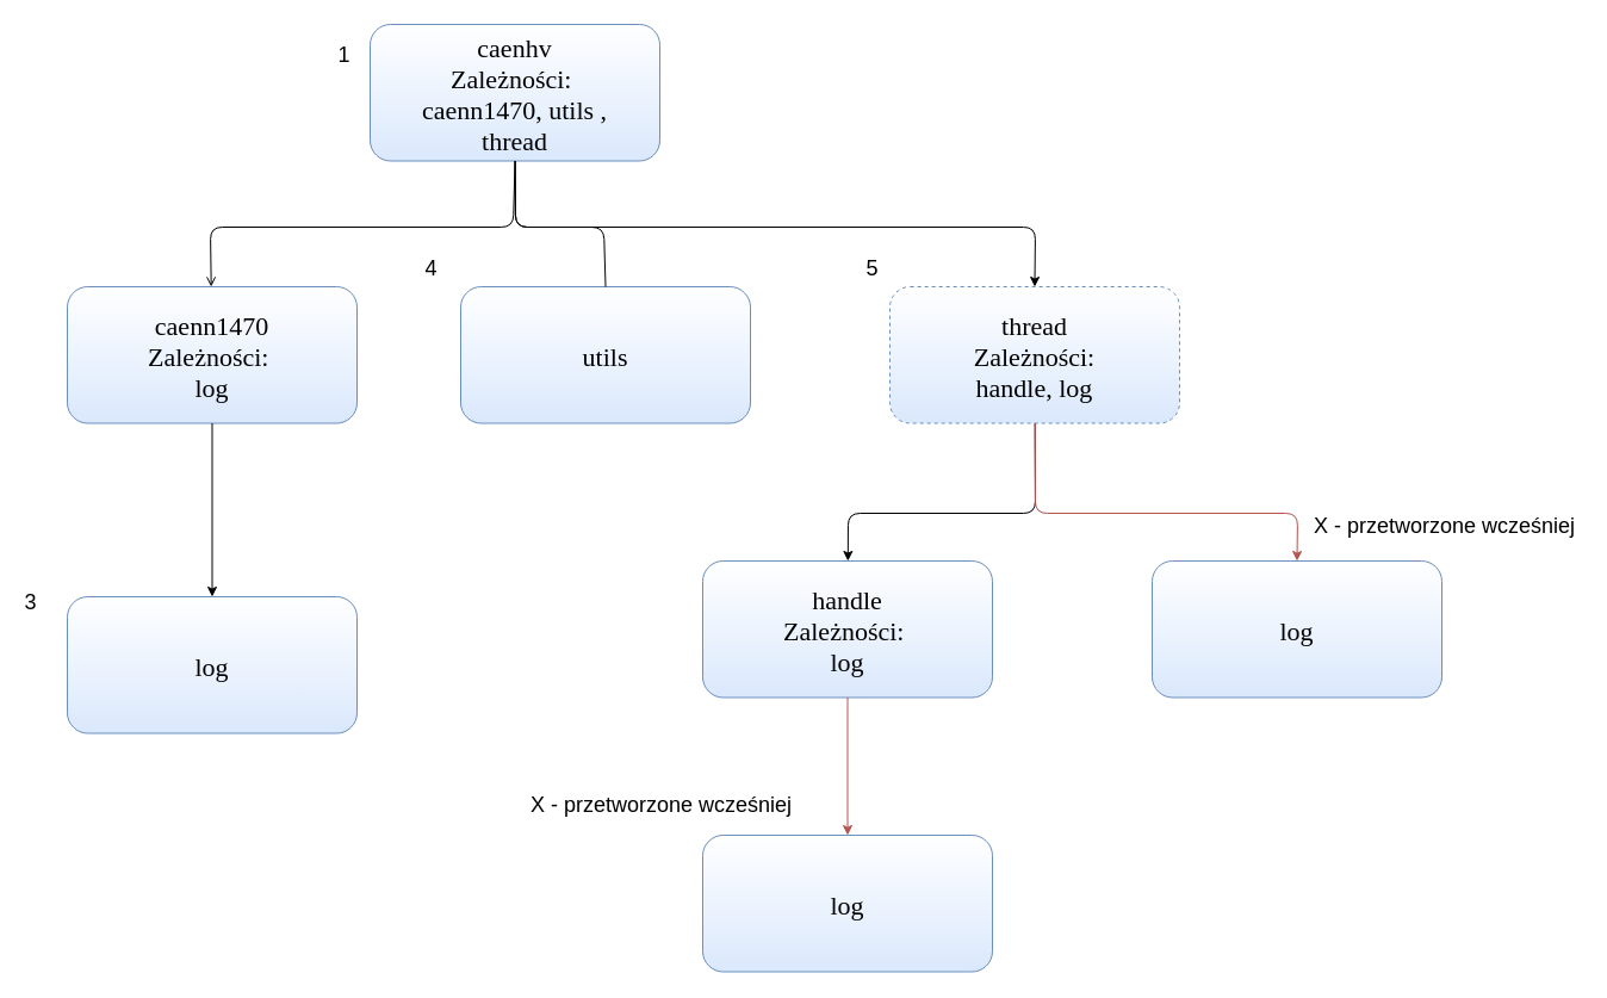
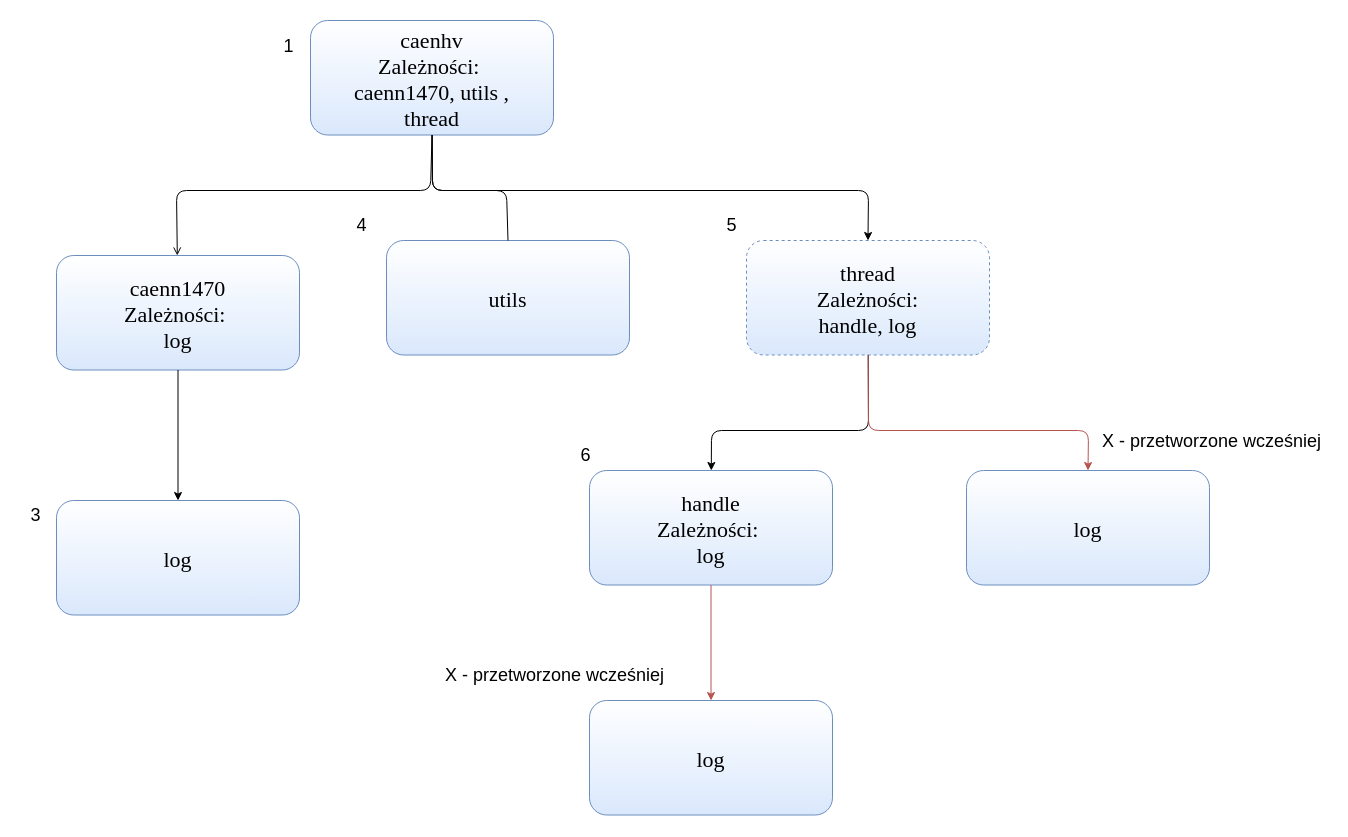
  <mxCell id="0" />
  <mxCell id="1" parent="0" />
  <mxCell id="2" value="caenhv&#10;Zależności: &#10;caenn1470, utils , &#10;thread" style="rounded=1;fillColor=#dae8fc;strokeColor=#6c8ebf;fontStyle=0;fontFamily=Tahoma;fontSize=22;glass=0;gradientColor=#ffffff;gradientDirection=north;" parent="1" vertex="1"><mxGeometry x="310" y="20" width="243" height="114.5" as="geometry" /></mxCell>
- <mxCell id="3" value="caenn1470&#10;Zależności: &#10;log" style="rounded=1;fillColor=#dae8fc;strokeColor=#6c8ebf;fontStyle=0;fontFamily=Tahoma;fontSize=22;gradientColor=#ffffff;gradientDirection=north;" parent="1" vertex="1"><mxGeometry x="56" y="240" width="243" height="114.5" as="geometry" /></mxCell>
+ <mxCell id="3" value="caenn1470&#10;Zależności: &#10;log" style="rounded=1;fillColor=#dae8fc;strokeColor=#6c8ebf;fontStyle=0;fontFamily=Tahoma;fontSize=22;gradientColor=#ffffff;gradientDirection=north;" parent="1" vertex="1"><mxGeometry x="56" y="255" width="243" height="114.5" as="geometry" /></mxCell>
  <mxCell id="4" value="log" style="rounded=1;fillColor=#dae8fc;strokeColor=#6c8ebf;fontStyle=0;fontFamily=Tahoma;fontSize=22;gradientColor=#ffffff;gradientDirection=north;" parent="1" vertex="1"><mxGeometry x="56" y="500" width="243" height="114.5" as="geometry" /></mxCell>
  <mxCell id="5" value="utils" style="rounded=1;fillColor=#dae8fc;strokeColor=#6c8ebf;fontStyle=0;fontFamily=Tahoma;fontSize=22;gradientColor=#ffffff;gradientDirection=north;" parent="1" vertex="1"><mxGeometry x="386" y="240" width="243" height="114.5" as="geometry" /></mxCell>
  <mxCell id="6" value="thread&#10;Zależności:&#10;handle, log" style="rounded=1;fillColor=#dae8fc;strokeColor=#6c8ebf;fontStyle=0;fontFamily=Tahoma;fontSize=22;gradientColor=#ffffff;gradientDirection=north;dashed=1;" parent="1" vertex="1"><mxGeometry x="746" y="240" width="243" height="114.5" as="geometry" /></mxCell>
  <mxCell id="7" value="handle&#10;Zależności: &#10;log" style="rounded=1;fillColor=#dae8fc;strokeColor=#6c8ebf;fontStyle=0;fontFamily=Tahoma;fontSize=22;gradientColor=#ffffff;gradientDirection=north;" parent="1" vertex="1"><mxGeometry x="589" y="470" width="243" height="114.5" as="geometry" /></mxCell>
  <mxCell id="8" value="" style="endArrow=open;html=1;fontSize=18;exitX=0.5;exitY=1;exitDx=0;exitDy=0;" parent="1" source="2" target="3" edge="1"><mxGeometry width="50" height="50" relative="1" as="geometry"><mxPoint x="430" y="140" as="sourcePoint" /><mxPoint x="170.925" y="227.983" as="targetPoint" /><Array as="points"><mxPoint x="430" y="190" /><mxPoint x="176" y="190" /></Array></mxGeometry></mxCell>
  <mxCell id="9" value="" style="endArrow=none;html=1;fontSize=18;entryX=0.5;entryY=0;entryDx=0;entryDy=0;exitX=0.5;exitY=1;exitDx=0;exitDy=0;" parent="1" target="5" edge="1" source="2"><mxGeometry width="50" height="50" relative="1" as="geometry"><mxPoint x="960" y="60" as="sourcePoint" /><mxPoint x="507.5" y="230" as="targetPoint" /><Array as="points"><mxPoint x="432" y="190" /><mxPoint x="506" y="190" /></Array></mxGeometry></mxCell>
  <mxCell id="10" value="" style="endArrow=classic;html=1;fontSize=18;entryX=0.5;entryY=0;entryDx=0;entryDy=0;" parent="1" target="6" edge="1" source="2"><mxGeometry width="50" height="50" relative="1" as="geometry"><mxPoint x="460" y="150" as="sourcePoint" /><mxPoint x="867.5" y="230" as="targetPoint" /><Array as="points"><mxPoint x="432" y="190" /><mxPoint x="868" y="190" /></Array></mxGeometry></mxCell>
  <mxCell id="11" value="" style="endArrow=classic;html=1;fontSize=18;" parent="1" source="6" target="7" edge="1"><mxGeometry width="50" height="50" relative="1" as="geometry"><mxPoint x="867.5" y="364.5" as="sourcePoint" /><mxPoint x="710.5" y="460" as="targetPoint" /><Array as="points"><mxPoint x="868" y="430" /><mxPoint x="711" y="430" /></Array></mxGeometry></mxCell>
  <mxCell id="12" value="log" style="rounded=1;fillColor=#dae8fc;strokeColor=#6c8ebf;fontStyle=0;fontFamily=Tahoma;fontSize=22;gradientColor=#ffffff;gradientDirection=north;" parent="1" vertex="1"><mxGeometry x="966" y="470" width="243" height="114.5" as="geometry" /></mxCell>
  <mxCell id="13" value="log" style="rounded=1;fillColor=#dae8fc;strokeColor=#6c8ebf;fontStyle=0;fontFamily=Tahoma;fontSize=22;gradientColor=#ffffff;gradientDirection=north;" parent="1" vertex="1"><mxGeometry x="589" y="700" width="243" height="114.5" as="geometry" /></mxCell>
  <mxCell id="14" value="" style="endArrow=classic;html=1;fontSize=18;entryX=0.5;entryY=0;entryDx=0;entryDy=0;fillColor=#f8cecc;strokeColor=#b85450;" parent="1" source="6" target="12" edge="1"><mxGeometry width="50" height="50" relative="1" as="geometry"><mxPoint x="867.5" y="364.5" as="sourcePoint" /><mxPoint x="1087.5" y="460" as="targetPoint" /><Array as="points"><mxPoint x="868" y="430" /><mxPoint x="1088" y="430" /></Array></mxGeometry></mxCell>
  <mxCell id="15" value="" style="endArrow=classic;html=1;fontSize=18;entryX=0.5;entryY=0;entryDx=0;entryDy=0;fillColor=#f8cecc;strokeColor=#b85450;" parent="1" source="7" target="13" edge="1"><mxGeometry width="50" height="50" relative="1" as="geometry"><mxPoint x="710.5" y="594.5" as="sourcePoint" /><mxPoint x="710.5" y="690" as="targetPoint" /></mxGeometry></mxCell>
  <mxCell id="16" value="" style="endArrow=classic;html=1;fontSize=18;entryX=0.5;entryY=0;entryDx=0;entryDy=0;exitX=0.5;exitY=1;exitDx=0;exitDy=0;" parent="1" source="3" target="4" edge="1"><mxGeometry width="50" height="50" relative="1" as="geometry"><mxPoint x="177.5" y="364.5" as="sourcePoint" /><mxPoint x="177.5" y="490" as="targetPoint" /></mxGeometry></mxCell>
  <mxCell id="17" value="1" style="text;html=1;align=center;verticalAlign=middle;resizable=0;points=[];;autosize=1;fontSize=18;" parent="1" vertex="1"><mxGeometry x="273" y="31" width="30" height="30" as="geometry" /></mxCell>
- <mxCell id="18" value="3" style="text;html=1;align=center;verticalAlign=middle;resizable=0;points=[];;autosize=1;fontSize=18;" parent="1" vertex="1"><mxGeometry x="10" y="490" width="30" height="30" as="geometry" /></mxCell>
+ <mxCell id="18" value="3" style="text;html=1;align=center;verticalAlign=middle;resizable=0;points=[];;autosize=1;fontSize=18;" parent="1" vertex="1"><mxGeometry x="20" y="500" width="30" height="30" as="geometry" /></mxCell>
  <mxCell id="19" value="4" style="text;html=1;align=center;verticalAlign=middle;resizable=0;points=[];;autosize=1;fontSize=18;" parent="1" vertex="1"><mxGeometry x="346" y="210" width="30" height="30" as="geometry" /></mxCell>
  <mxCell id="20" value="5" style="text;html=1;align=center;verticalAlign=middle;resizable=0;points=[];;autosize=1;fontSize=18;" parent="1" vertex="1"><mxGeometry x="716" y="210" width="30" height="30" as="geometry" /></mxCell>
+ <mxCell id="21" value="6" style="text;html=1;align=center;verticalAlign=middle;resizable=0;points=[];;autosize=1;fontSize=18;" parent="1" vertex="1"><mxGeometry x="570" y="440" width="30" height="30" as="geometry" /></mxCell>
  <mxCell id="22" value="X - przetworzone wcześniej" style="text;html=1;align=center;verticalAlign=middle;resizable=0;points=[];;autosize=1;fontSize=18;" parent="1" vertex="1"><mxGeometry x="439" y="660" width="230" height="30" as="geometry" /></mxCell>
  <mxCell id="23" value="X - przetworzone wcześniej" style="text;html=1;align=center;verticalAlign=middle;resizable=0;points=[];;autosize=1;fontSize=18;" parent="1" vertex="1"><mxGeometry x="1096" y="426" width="230" height="30" as="geometry" /></mxCell>
